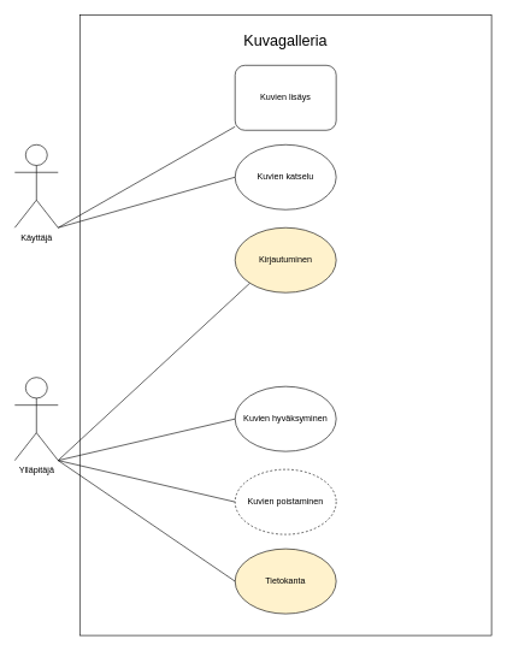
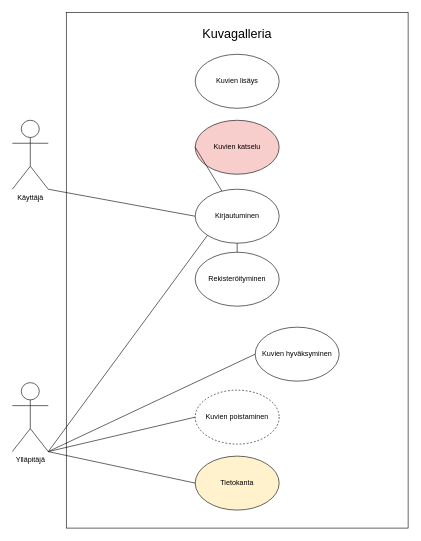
  <mxCell id="0" />
  <mxCell id="1" parent="0" />
  <mxCell id="2" value="" style="rounded=0;whiteSpace=wrap;html=1;" vertex="1" parent="1"><mxGeometry x="110" y="20" width="570" height="860" as="geometry" /></mxCell>
- <mxCell id="3" value="Ylläpitäjä" style="shape=umlActor;verticalLabelPosition=bottom;verticalAlign=top;html=1;outlineConnect=0;" vertex="1" parent="1"><mxGeometry x="20" y="522.5" width="60" height="115" as="geometry" /></mxCell>
+ <mxCell id="3" value="Ylläpitäjä" style="shape=umlActor;verticalLabelPosition=bottom;verticalAlign=top;html=1;outlineConnect=0;" vertex="1" parent="1"><mxGeometry x="20" y="637.5" width="60" height="115" as="geometry" /></mxCell>
  <mxCell id="4" value="Käyttäjä" style="shape=umlActor;verticalLabelPosition=bottom;verticalAlign=top;html=1;outlineConnect=0;" vertex="1" parent="1"><mxGeometry x="20" y="200" width="60" height="115" as="geometry" /></mxCell>
  <mxCell id="5" value="&lt;font style=&quot;font-size: 21px&quot;&gt;Kuvagalleria&lt;/font&gt;" style="text;html=1;strokeColor=none;fillColor=none;align=center;verticalAlign=middle;whiteSpace=wrap;rounded=0;" vertex="1" parent="1"><mxGeometry x="317" y="20" width="156" height="70" as="geometry" /></mxCell>
  <mxCell id="6" value="Tietokanta" style="ellipse;whiteSpace=wrap;html=1;fillColor=#fff2cc;" vertex="1" parent="1"><mxGeometry x="325" y="760" width="140" height="90" as="geometry" /></mxCell>
  <mxCell id="7" value="Kuvien poistaminen" style="ellipse;whiteSpace=wrap;html=1;dashed=1;" vertex="1" parent="1"><mxGeometry x="325" y="650" width="140" height="90" as="geometry" /></mxCell>
- <mxCell id="8" value="Kuvien hyväksyminen" style="ellipse;whiteSpace=wrap;html=1;" vertex="1" parent="1"><mxGeometry x="325" y="535" width="140" height="90" as="geometry" /></mxCell>
- <mxCell id="9" value="Kuvien lisäys" style="whiteSpace=wrap;html=1;rounded=1;" vertex="1" parent="1"><mxGeometry x="325" y="90" width="140" height="90" as="geometry" /></mxCell>
- <mxCell id="10" value="Kuvien katselu" style="ellipse;whiteSpace=wrap;html=1;" vertex="1" parent="1"><mxGeometry x="325" y="200" width="140" height="90" as="geometry" /></mxCell>
- <mxCell id="11" value="Kirjautuminen" style="ellipse;whiteSpace=wrap;html=1;fillColor=#fff2cc;" vertex="1" parent="1"><mxGeometry x="325" y="315" width="140" height="90" as="geometry" /></mxCell>
+ <mxCell id="8" value="Kuvien hyväksyminen" style="ellipse;whiteSpace=wrap;html=1;" vertex="1" parent="1"><mxGeometry x="425" y="545" width="140" height="90" as="geometry" /></mxCell>
+ <mxCell id="9" value="Kuvien lisäys" style="ellipse;whiteSpace=wrap;html=1;" vertex="1" parent="1"><mxGeometry x="325" y="90" width="140" height="90" as="geometry" /></mxCell>
+ <mxCell id="10" value="Kuvien katselu" style="ellipse;whiteSpace=wrap;html=1;fillColor=#f8cecc;" vertex="1" parent="1"><mxGeometry x="325" y="200" width="140" height="90" as="geometry" /></mxCell>
+ <mxCell id="11" value="Kirjautuminen" style="ellipse;whiteSpace=wrap;html=1;" vertex="1" parent="1"><mxGeometry x="325" y="315" width="140" height="90" as="geometry" /></mxCell>
+ <mxCell id="12" value="Rekisteröityminen" style="ellipse;whiteSpace=wrap;html=1;" vertex="1" parent="1"><mxGeometry x="325" y="420" width="140" height="90" as="geometry" /></mxCell>
  <mxCell id="13" value="" style="endArrow=none;html=1;exitX=1;exitY=1;exitDx=0;exitDy=0;exitPerimeter=0;entryX=0;entryY=0.5;entryDx=0;entryDy=0;" edge="1" parent="1" source="3" target="6"><mxGeometry width="50" height="50" relative="1" as="geometry"><mxPoint x="0" y="490" as="sourcePoint" /><mxPoint x="50" y="440" as="targetPoint" /></mxGeometry></mxCell>
  <mxCell id="14" value="" style="endArrow=none;html=1;exitX=1;exitY=1;exitDx=0;exitDy=0;exitPerimeter=0;entryX=0;entryY=0.5;entryDx=0;entryDy=0;" edge="1" parent="1" source="3" target="7"><mxGeometry width="50" height="50" relative="1" as="geometry"><mxPoint x="50" y="620" as="sourcePoint" /><mxPoint x="100" y="570" as="targetPoint" /></mxGeometry></mxCell>
  <mxCell id="15" value="" style="endArrow=none;html=1;exitX=1;exitY=1;exitDx=0;exitDy=0;exitPerimeter=0;entryX=0;entryY=0.5;entryDx=0;entryDy=0;" edge="1" parent="1" source="3" target="8"><mxGeometry width="50" height="50" relative="1" as="geometry"><mxPoint x="50" y="620" as="sourcePoint" /><mxPoint x="100" y="570" as="targetPoint" /></mxGeometry></mxCell>
- <mxCell id="16" value="" style="endArrow=none;html=1;exitX=0;exitY=0.5;exitDx=0;exitDy=0;entryX=1;entryY=1;entryDx=0;entryDy=0;entryPerimeter=0;" edge="1" parent="1" source="10" target="4"><mxGeometry width="50" height="50" relative="1" as="geometry"><mxPoint x="30" y="440" as="sourcePoint" /><mxPoint x="80" y="320" as="targetPoint" /></mxGeometry></mxCell>
- <mxCell id="18" value="" style="endArrow=none;html=1;exitX=1;exitY=1;exitDx=0;exitDy=0;exitPerimeter=0;" edge="1" parent="1" source="4" target="9"><mxGeometry width="50" height="50" relative="1" as="geometry"><mxPoint x="60" y="420" as="sourcePoint" /><mxPoint x="110" y="370" as="targetPoint" /></mxGeometry></mxCell>
+ <mxCell id="16" value="" style="endArrow=none;html=1;exitX=0;exitY=0.5;exitDx=0;exitDy=0;" edge="1" parent="1" source="10" target="11"><mxGeometry width="50" height="50" relative="1" as="geometry"><mxPoint x="30" y="440" as="sourcePoint" /><mxPoint x="80" y="320" as="targetPoint" /></mxGeometry></mxCell>
+ <mxCell id="17" value="" style="endArrow=none;html=1;exitX=0.5;exitY=0;exitDx=0;exitDy=0;entryX=0.5;entryY=1;entryDx=0;entryDy=0;" edge="1" parent="1" source="12" target="11"><mxGeometry width="50" height="50" relative="1" as="geometry"><mxPoint x="390" y="450" as="sourcePoint" /><mxPoint x="440" y="400" as="targetPoint" /></mxGeometry></mxCell>
+ <mxCell id="18" value="" style="endArrow=none;html=1;exitX=1;exitY=1;exitDx=0;exitDy=0;exitPerimeter=0;entryX=0;entryY=0.5;entryDx=0;entryDy=0;" edge="1" parent="1" source="4" target="11"><mxGeometry width="50" height="50" relative="1" as="geometry"><mxPoint x="60" y="420" as="sourcePoint" /><mxPoint x="110" y="370" as="targetPoint" /></mxGeometry></mxCell>
  <mxCell id="19" value="" style="endArrow=none;html=1;exitX=1;exitY=1;exitDx=0;exitDy=0;exitPerimeter=0;entryX=0;entryY=1;entryDx=0;entryDy=0;" edge="1" parent="1" source="3" target="11"><mxGeometry width="50" height="50" relative="1" as="geometry"><mxPoint x="70" y="640" as="sourcePoint" /><mxPoint x="120" y="590" as="targetPoint" /></mxGeometry></mxCell>
